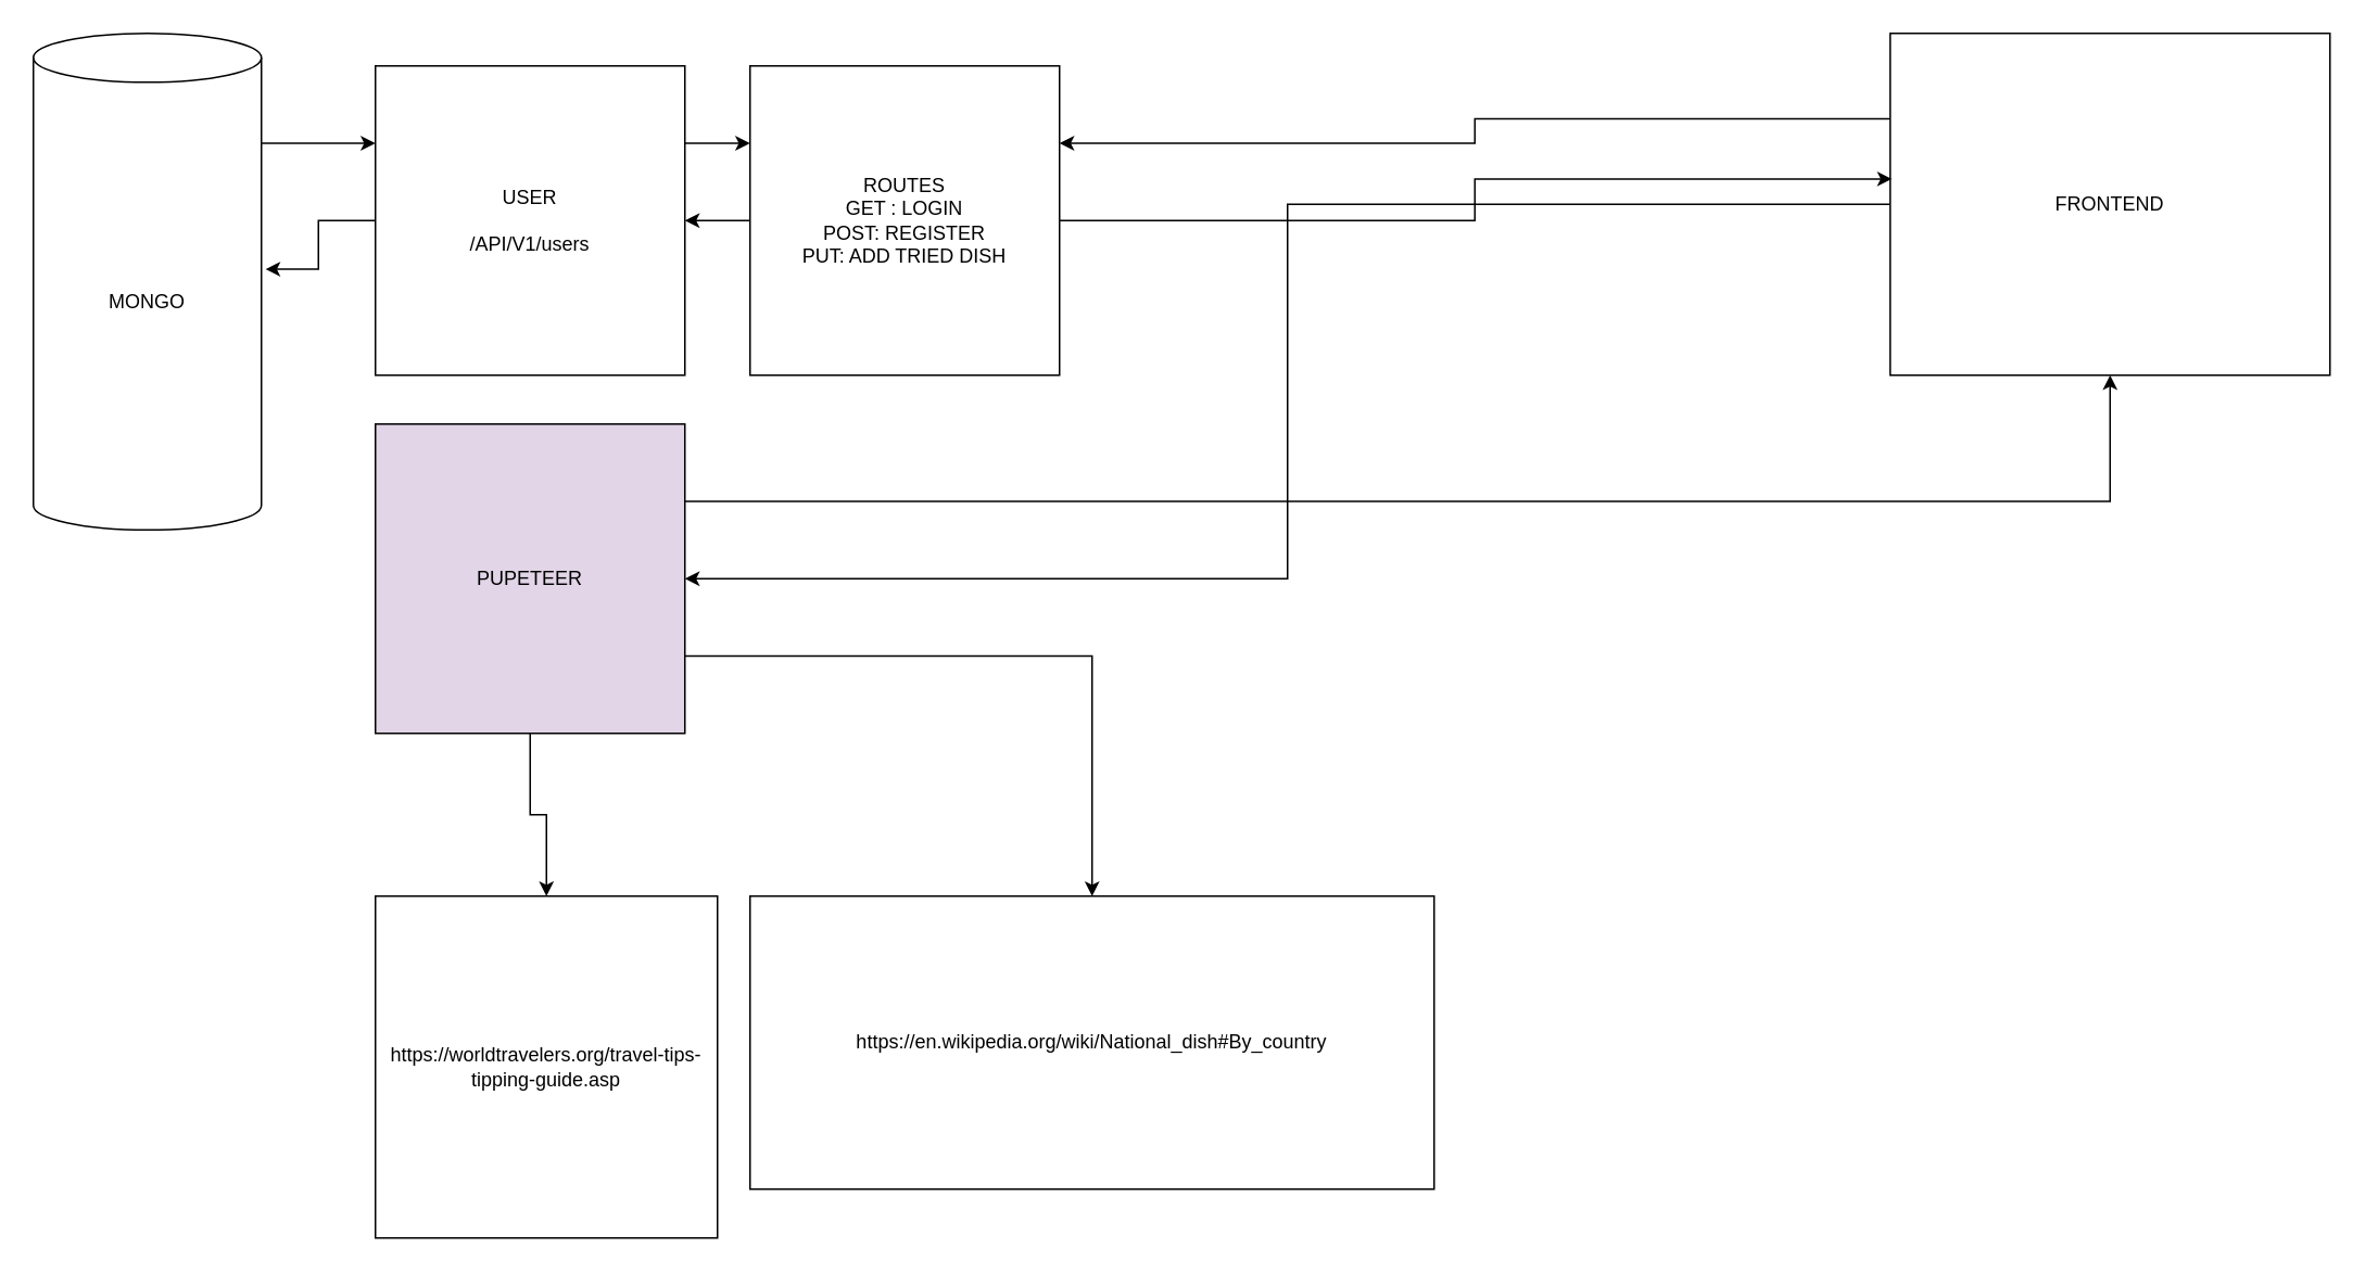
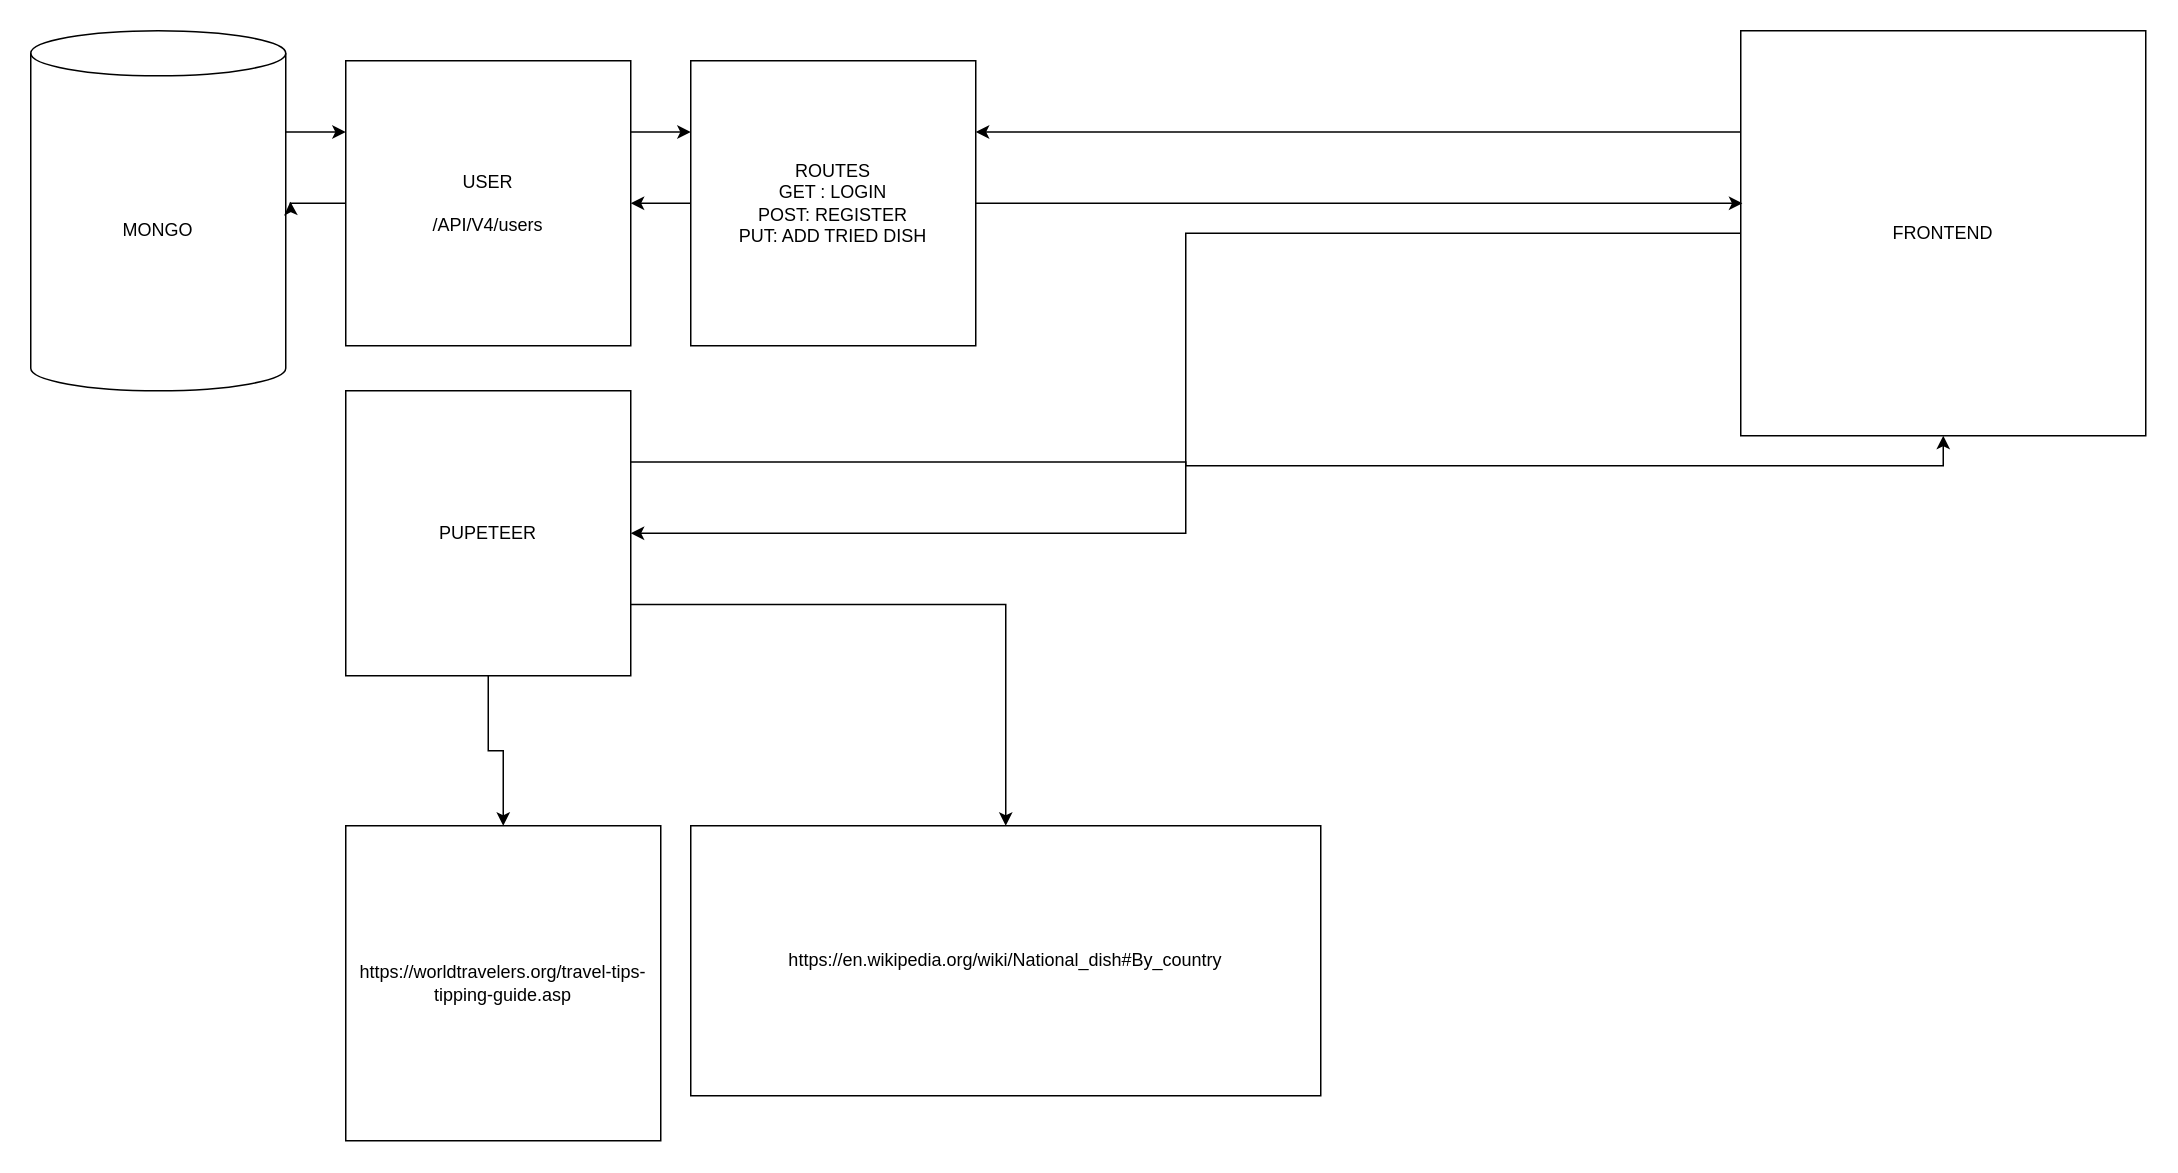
  <mxCell id="0" />
  <mxCell id="1" parent="0" />
  <mxCell id="2" style="edgeStyle=orthogonalEdgeStyle;rounded=0;orthogonalLoop=1;jettySize=auto;html=1;exitX=1;exitY=0;exitDx=0;exitDy=67.5;exitPerimeter=0;entryX=0;entryY=0.25;entryDx=0;entryDy=0;" edge="1" parent="1" source="3" target="6"><mxGeometry relative="1" as="geometry" /></mxCell>
- <mxCell id="3" value="MONGO" style="shape=cylinder3;whiteSpace=wrap;html=1;boundedLbl=1;backgroundOutline=1;size=15;" vertex="1" parent="1"><mxGeometry x="20" y="20" width="140" height="305" as="geometry" /></mxCell>
+ <mxCell id="3" value="MONGO" style="shape=cylinder3;whiteSpace=wrap;html=1;boundedLbl=1;backgroundOutline=1;size=15;" vertex="1" parent="1"><mxGeometry x="20" y="20" width="170" height="240" as="geometry" /></mxCell>
  <mxCell id="4" style="edgeStyle=orthogonalEdgeStyle;rounded=0;orthogonalLoop=1;jettySize=auto;html=1;exitX=0;exitY=0.5;exitDx=0;exitDy=0;entryX=1.018;entryY=0.475;entryDx=0;entryDy=0;entryPerimeter=0;" edge="1" parent="1" source="6" target="3"><mxGeometry relative="1" as="geometry" /></mxCell>
  <mxCell id="5" style="edgeStyle=orthogonalEdgeStyle;rounded=0;orthogonalLoop=1;jettySize=auto;html=1;exitX=1;exitY=0.25;exitDx=0;exitDy=0;entryX=0;entryY=0.25;entryDx=0;entryDy=0;" edge="1" parent="1" source="6" target="18"><mxGeometry relative="1" as="geometry" /></mxCell>
- <mxCell id="6" value="USER&lt;br&gt;&lt;br&gt;/API/V1/users" style="whiteSpace=wrap;html=1;aspect=fixed;" vertex="1" parent="1"><mxGeometry x="230" y="40" width="190" height="190" as="geometry" /></mxCell>
+ <mxCell id="6" value="USER&lt;br&gt;&lt;br&gt;/API/V4/users" style="whiteSpace=wrap;html=1;aspect=fixed;" vertex="1" parent="1"><mxGeometry x="230" y="40" width="190" height="190" as="geometry" /></mxCell>
  <mxCell id="7" style="edgeStyle=orthogonalEdgeStyle;rounded=0;orthogonalLoop=1;jettySize=auto;html=1;entryX=0.5;entryY=0;entryDx=0;entryDy=0;" edge="1" parent="1" source="10" target="14"><mxGeometry relative="1" as="geometry" /></mxCell>
  <mxCell id="8" style="edgeStyle=orthogonalEdgeStyle;rounded=0;orthogonalLoop=1;jettySize=auto;html=1;exitX=1;exitY=0.25;exitDx=0;exitDy=0;entryX=0.5;entryY=1;entryDx=0;entryDy=0;" edge="1" parent="1" source="10" target="13"><mxGeometry relative="1" as="geometry" /></mxCell>
  <mxCell id="9" style="edgeStyle=orthogonalEdgeStyle;rounded=0;orthogonalLoop=1;jettySize=auto;html=1;exitX=1;exitY=0.75;exitDx=0;exitDy=0;entryX=0.5;entryY=0;entryDx=0;entryDy=0;" edge="1" parent="1" source="10" target="15"><mxGeometry relative="1" as="geometry" /></mxCell>
- <mxCell id="10" value="PUPETEER" style="whiteSpace=wrap;html=1;aspect=fixed;fillColor=#e1d5e7;" vertex="1" parent="1"><mxGeometry x="230" y="260" width="190" height="190" as="geometry" /></mxCell>
+ <mxCell id="10" value="PUPETEER" style="whiteSpace=wrap;html=1;aspect=fixed;" vertex="1" parent="1"><mxGeometry x="230" y="260" width="190" height="190" as="geometry" /></mxCell>
  <mxCell id="11" style="edgeStyle=orthogonalEdgeStyle;rounded=0;orthogonalLoop=1;jettySize=auto;html=1;entryX=1;entryY=0.5;entryDx=0;entryDy=0;" edge="1" parent="1" source="13" target="10"><mxGeometry relative="1" as="geometry" /></mxCell>
  <mxCell id="12" style="edgeStyle=orthogonalEdgeStyle;rounded=0;orthogonalLoop=1;jettySize=auto;html=1;exitX=0;exitY=0.25;exitDx=0;exitDy=0;entryX=1;entryY=0.25;entryDx=0;entryDy=0;" edge="1" parent="1" source="13" target="18"><mxGeometry relative="1" as="geometry" /></mxCell>
- <mxCell id="13" value="FRONTEND" style="whiteSpace=wrap;html=1;aspect=fixed;" vertex="1" parent="1"><mxGeometry x="1160" y="20" width="270" height="210" as="geometry" /></mxCell>
+ <mxCell id="13" value="FRONTEND" style="whiteSpace=wrap;html=1;aspect=fixed;" vertex="1" parent="1"><mxGeometry x="1160" y="20" width="270" height="270" as="geometry" /></mxCell>
  <mxCell id="14" value="https://worldtravelers.org/travel-tips-tipping-guide.asp" style="whiteSpace=wrap;html=1;aspect=fixed;" vertex="1" parent="1"><mxGeometry x="230" y="550" width="210" height="210" as="geometry" /></mxCell>
  <mxCell id="15" value="https://en.wikipedia.org/wiki/National_dish#By_country" style="rounded=0;whiteSpace=wrap;html=1;" vertex="1" parent="1"><mxGeometry x="460" y="550" width="420" height="180" as="geometry" /></mxCell>
  <mxCell id="16" style="edgeStyle=orthogonalEdgeStyle;rounded=0;orthogonalLoop=1;jettySize=auto;html=1;exitX=1;exitY=0.5;exitDx=0;exitDy=0;entryX=0.004;entryY=0.426;entryDx=0;entryDy=0;entryPerimeter=0;" edge="1" parent="1" source="18" target="13"><mxGeometry relative="1" as="geometry" /></mxCell>
  <mxCell id="17" style="edgeStyle=orthogonalEdgeStyle;rounded=0;orthogonalLoop=1;jettySize=auto;html=1;exitX=0;exitY=0.5;exitDx=0;exitDy=0;entryX=1;entryY=0.5;entryDx=0;entryDy=0;" edge="1" parent="1" source="18" target="6"><mxGeometry relative="1" as="geometry" /></mxCell>
  <mxCell id="18" value="ROUTES&lt;br&gt;GET : LOGIN&lt;br&gt;POST: REGISTER&lt;br&gt;PUT: ADD TRIED DISH" style="whiteSpace=wrap;html=1;aspect=fixed;" vertex="1" parent="1"><mxGeometry x="460" y="40" width="190" height="190" as="geometry" /></mxCell>
